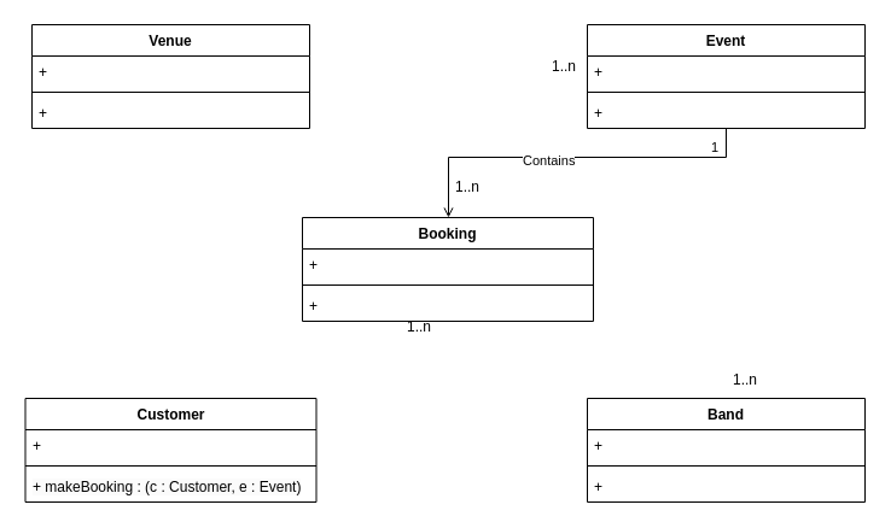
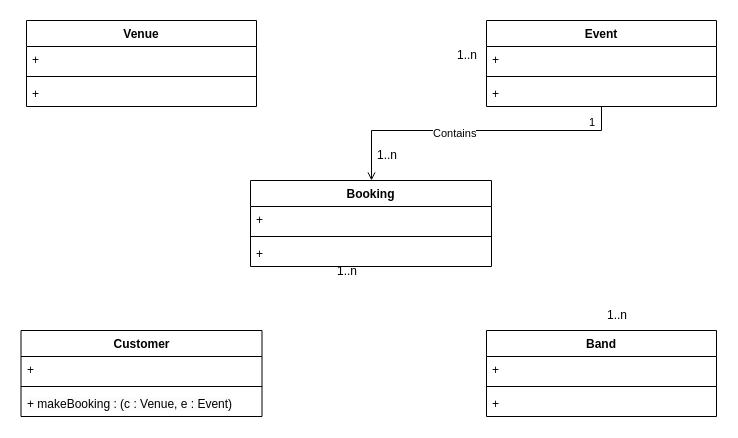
  <mxCell id="0" />
  <mxCell id="1" parent="0" />
  <mxCell id="2" value="Venue" style="swimlane;fontStyle=1;align=center;verticalAlign=top;childLayout=stackLayout;horizontal=1;startSize=26;horizontalStack=0;resizeParent=1;resizeParentMax=0;resizeLast=0;collapsible=1;marginBottom=0;whiteSpace=wrap;html=1;" vertex="1" parent="1"><mxGeometry x="26" y="20" width="230" height="86" as="geometry" /></mxCell>
  <mxCell id="3" value="+" style="text;strokeColor=none;fillColor=none;align=left;verticalAlign=top;spacingLeft=4;spacingRight=4;overflow=hidden;rotatable=0;points=[[0,0.5],[1,0.5]];portConstraint=eastwest;whiteSpace=wrap;html=1;" vertex="1" parent="2"><mxGeometry y="26" width="230" height="26" as="geometry" /></mxCell>
  <mxCell id="4" value="" style="line;strokeWidth=1;fillColor=none;align=left;verticalAlign=middle;spacingTop=-1;spacingLeft=3;spacingRight=3;rotatable=0;labelPosition=right;points=[];portConstraint=eastwest;strokeColor=inherit;" vertex="1" parent="2"><mxGeometry y="52" width="230" height="8" as="geometry" /></mxCell>
  <mxCell id="5" value="+" style="text;strokeColor=none;fillColor=none;align=left;verticalAlign=top;spacingLeft=4;spacingRight=4;overflow=hidden;rotatable=0;points=[[0,0.5],[1,0.5]];portConstraint=eastwest;whiteSpace=wrap;html=1;" vertex="1" parent="2"><mxGeometry y="60" width="230" height="26" as="geometry" /></mxCell>
  <mxCell id="6" value="Event" style="swimlane;fontStyle=1;align=center;verticalAlign=top;childLayout=stackLayout;horizontal=1;startSize=26;horizontalStack=0;resizeParent=1;resizeParentMax=0;resizeLast=0;collapsible=1;marginBottom=0;whiteSpace=wrap;html=1;" vertex="1" parent="1"><mxGeometry x="486" y="20" width="230" height="86" as="geometry" /></mxCell>
  <mxCell id="7" value="+" style="text;strokeColor=none;fillColor=none;align=left;verticalAlign=top;spacingLeft=4;spacingRight=4;overflow=hidden;rotatable=0;points=[[0,0.5],[1,0.5]];portConstraint=eastwest;whiteSpace=wrap;html=1;" vertex="1" parent="6"><mxGeometry y="26" width="230" height="26" as="geometry" /></mxCell>
  <mxCell id="8" value="" style="line;strokeWidth=1;fillColor=none;align=left;verticalAlign=middle;spacingTop=-1;spacingLeft=3;spacingRight=3;rotatable=0;labelPosition=right;points=[];portConstraint=eastwest;strokeColor=inherit;" vertex="1" parent="6"><mxGeometry y="52" width="230" height="8" as="geometry" /></mxCell>
  <mxCell id="9" value="+" style="text;strokeColor=none;fillColor=none;align=left;verticalAlign=top;spacingLeft=4;spacingRight=4;overflow=hidden;rotatable=0;points=[[0,0.5],[1,0.5]];portConstraint=eastwest;whiteSpace=wrap;html=1;" vertex="1" parent="6"><mxGeometry y="60" width="230" height="26" as="geometry" /></mxCell>
  <mxCell id="10" value="Customer" style="swimlane;fontStyle=1;align=center;verticalAlign=top;childLayout=stackLayout;horizontal=1;startSize=26;horizontalStack=0;resizeParent=1;resizeParentMax=0;resizeLast=0;collapsible=1;marginBottom=0;whiteSpace=wrap;html=1;" vertex="1" parent="1"><mxGeometry x="20.5" y="330" width="241" height="86" as="geometry" /></mxCell>
  <mxCell id="11" value="+" style="text;strokeColor=none;fillColor=none;align=left;verticalAlign=top;spacingLeft=4;spacingRight=4;overflow=hidden;rotatable=0;points=[[0,0.5],[1,0.5]];portConstraint=eastwest;whiteSpace=wrap;html=1;" vertex="1" parent="10"><mxGeometry y="26" width="241" height="26" as="geometry" /></mxCell>
  <mxCell id="12" value="" style="line;strokeWidth=1;fillColor=none;align=left;verticalAlign=middle;spacingTop=-1;spacingLeft=3;spacingRight=3;rotatable=0;labelPosition=right;points=[];portConstraint=eastwest;strokeColor=inherit;" vertex="1" parent="10"><mxGeometry y="52" width="241" height="8" as="geometry" /></mxCell>
- <mxCell id="13" value="&lt;span style=&quot;color: rgb(0, 0, 0); font-family: Helvetica; font-size: 12px; font-style: normal; font-variant-ligatures: normal; font-variant-caps: normal; font-weight: 400; letter-spacing: normal; orphans: 2; text-align: left; text-indent: 0px; text-transform: none; widows: 2; word-spacing: 0px; -webkit-text-stroke-width: 0px; white-space: normal; background-color: rgb(251, 251, 251); text-decoration-thickness: initial; text-decoration-style: initial; text-decoration-color: initial; display: inline !important; float: none;&quot;&gt;+ makeBooking : (c : Customer, e : Event)&lt;/span&gt;" style="text;strokeColor=none;fillColor=none;align=left;verticalAlign=top;spacingLeft=4;spacingRight=4;overflow=hidden;rotatable=0;points=[[0,0.5],[1,0.5]];portConstraint=eastwest;whiteSpace=wrap;html=1;" vertex="1" parent="10"><mxGeometry y="60" width="241" height="26" as="geometry" /></mxCell>
+ <mxCell id="13" value="&lt;span style=&quot;color: rgb(0, 0, 0); font-family: Helvetica; font-size: 12px; font-style: normal; font-variant-ligatures: normal; font-variant-caps: normal; font-weight: 400; letter-spacing: normal; orphans: 2; text-align: left; text-indent: 0px; text-transform: none; widows: 2; word-spacing: 0px; -webkit-text-stroke-width: 0px; white-space: normal; background-color: rgb(251, 251, 251); text-decoration-thickness: initial; text-decoration-style: initial; text-decoration-color: initial; display: inline !important; float: none;&quot;&gt;+ makeBooking : (c : Venue, e : Event)&lt;/span&gt;" style="text;strokeColor=none;fillColor=none;align=left;verticalAlign=top;spacingLeft=4;spacingRight=4;overflow=hidden;rotatable=0;points=[[0,0.5],[1,0.5]];portConstraint=eastwest;whiteSpace=wrap;html=1;" vertex="1" parent="10"><mxGeometry y="60" width="241" height="26" as="geometry" /></mxCell>
  <mxCell id="14" value="Booking" style="swimlane;fontStyle=1;align=center;verticalAlign=top;childLayout=stackLayout;horizontal=1;startSize=26;horizontalStack=0;resizeParent=1;resizeParentMax=0;resizeLast=0;collapsible=1;marginBottom=0;whiteSpace=wrap;html=1;" vertex="1" parent="1"><mxGeometry x="250" y="180" width="241" height="86" as="geometry" /></mxCell>
  <mxCell id="15" value="+" style="text;strokeColor=none;fillColor=none;align=left;verticalAlign=top;spacingLeft=4;spacingRight=4;overflow=hidden;rotatable=0;points=[[0,0.5],[1,0.5]];portConstraint=eastwest;whiteSpace=wrap;html=1;" vertex="1" parent="14"><mxGeometry y="26" width="241" height="26" as="geometry" /></mxCell>
  <mxCell id="16" value="" style="line;strokeWidth=1;fillColor=none;align=left;verticalAlign=middle;spacingTop=-1;spacingLeft=3;spacingRight=3;rotatable=0;labelPosition=right;points=[];portConstraint=eastwest;strokeColor=inherit;" vertex="1" parent="14"><mxGeometry y="52" width="241" height="8" as="geometry" /></mxCell>
  <mxCell id="17" value="+" style="text;strokeColor=none;fillColor=none;align=left;verticalAlign=top;spacingLeft=4;spacingRight=4;overflow=hidden;rotatable=0;points=[[0,0.5],[1,0.5]];portConstraint=eastwest;whiteSpace=wrap;html=1;" vertex="1" parent="14"><mxGeometry y="60" width="241" height="26" as="geometry" /></mxCell>
  <mxCell id="18" value="Band" style="swimlane;fontStyle=1;align=center;verticalAlign=top;childLayout=stackLayout;horizontal=1;startSize=26;horizontalStack=0;resizeParent=1;resizeParentMax=0;resizeLast=0;collapsible=1;marginBottom=0;whiteSpace=wrap;html=1;" vertex="1" parent="1"><mxGeometry x="486" y="330" width="230" height="86" as="geometry" /></mxCell>
  <mxCell id="19" value="+" style="text;strokeColor=none;fillColor=none;align=left;verticalAlign=top;spacingLeft=4;spacingRight=4;overflow=hidden;rotatable=0;points=[[0,0.5],[1,0.5]];portConstraint=eastwest;whiteSpace=wrap;html=1;" vertex="1" parent="18"><mxGeometry y="26" width="230" height="26" as="geometry" /></mxCell>
  <mxCell id="20" value="" style="line;strokeWidth=1;fillColor=none;align=left;verticalAlign=middle;spacingTop=-1;spacingLeft=3;spacingRight=3;rotatable=0;labelPosition=right;points=[];portConstraint=eastwest;strokeColor=inherit;" vertex="1" parent="18"><mxGeometry y="52" width="230" height="8" as="geometry" /></mxCell>
  <mxCell id="21" value="+" style="text;strokeColor=none;fillColor=none;align=left;verticalAlign=top;spacingLeft=4;spacingRight=4;overflow=hidden;rotatable=0;points=[[0,0.5],[1,0.5]];portConstraint=eastwest;whiteSpace=wrap;html=1;" vertex="1" parent="18"><mxGeometry y="60" width="230" height="26" as="geometry" /></mxCell>
  <mxCell id="22" value="1..n" style="text;strokeColor=none;align=center;fillColor=none;html=1;verticalAlign=middle;whiteSpace=wrap;rounded=0;" vertex="1" parent="1"><mxGeometry x="437" y="40" width="60" height="30" as="geometry" /></mxCell>
  <mxCell id="23" value="1..n" style="text;strokeColor=none;align=center;fillColor=none;html=1;verticalAlign=middle;whiteSpace=wrap;rounded=0;" vertex="1" parent="1"><mxGeometry x="587" y="300" width="60" height="30" as="geometry" /></mxCell>
  <mxCell id="24" value="Contains" style="endArrow=open;endFill=1;html=1;edgeStyle=orthogonalEdgeStyle;align=left;verticalAlign=top;rounded=0;" edge="1" parent="1" source="6" target="14"><mxGeometry x="0.279" y="-10" relative="1" as="geometry"><mxPoint x="307" y="140" as="sourcePoint" /><mxPoint x="417" y="100" as="targetPoint" /><mxPoint as="offset" /><Array as="points"><mxPoint x="601" y="130" /><mxPoint x="371" y="130" /></Array></mxGeometry></mxCell>
  <mxCell id="25" value="1" style="edgeLabel;resizable=0;html=1;align=left;verticalAlign=bottom;" connectable="0" vertex="1" parent="24"><mxGeometry x="-1" relative="1" as="geometry"><mxPoint x="-14" y="24" as="offset" /></mxGeometry></mxCell>
  <mxCell id="26" value="1..n" style="text;strokeColor=none;align=center;fillColor=none;html=1;verticalAlign=middle;whiteSpace=wrap;rounded=0;" vertex="1" parent="1"><mxGeometry x="357" y="140" width="60" height="30" as="geometry" /></mxCell>
  <mxCell id="27" value="1..n" style="text;strokeColor=none;align=center;fillColor=none;html=1;verticalAlign=middle;whiteSpace=wrap;rounded=0;" vertex="1" parent="1"><mxGeometry x="317" y="256" width="60" height="30" as="geometry" /></mxCell>
